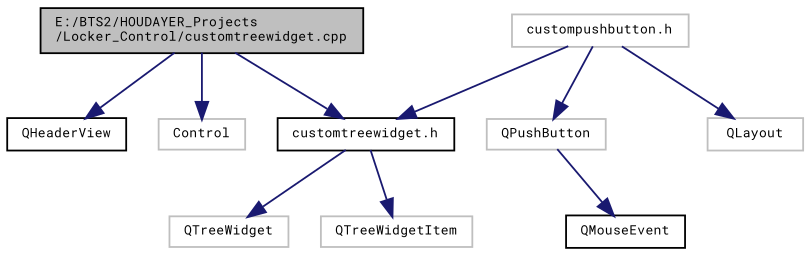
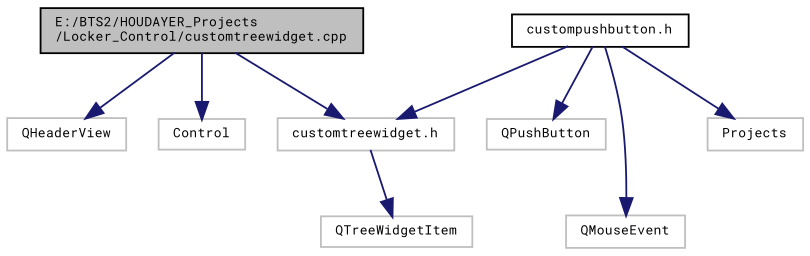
  digraph {
    fontname="Roboto Mono"
    node [color=grey75 fontname="Roboto Mono" fontsize=7 shape=record]
    edge [color=midnightblue fontname="Roboto Mono" fontsize=7 labelfontname=Helvetica labelfontsize=7 style=solid]
    n1 [color=black fillcolor=grey75 fontcolor=black height=0.2 label="E:/BTS2/HOUDAYER_Projects\l/Locker_Control/customtreewidget.cpp" style=filled width=0.4]
-   n2 [color=black height=0.2 label="customtreewidget.h" width=0.4]
-   n3 [color=black height=0.2 label=QHeaderView width=0.4]
+   n2 [height=0.2 label="customtreewidget.h" width=0.4]
+   n3 [height=0.2 label=QHeaderView width=0.4]
    n4 [height=0.2 label=Control width=0.4]
-   n5 [height=0.2 label=QTreeWidget width=0.4]
    n6 [height=0.2 label=QTreeWidgetItem width=0.4]
-   n7 [height=0.2 label="custompushbutton.h" width=0.4]
+   n7 [color=black height=0.2 label="custompushbutton.h" width=0.4]
    n8 [height=0.2 label=QPushButton width=0.4]
-   n9 [color=black height=0.2 label=QMouseEvent width=0.4]
-   n10 [height=0.2 label=QLayout width=0.4]
+   n9 [height=0.2 label=QMouseEvent width=0.4]
+   n10 [height=0.2 label=Projects width=0.4]
    n1 -> n2
    n1 -> n3
    n1 -> n4
-   n2 -> n5
    n2 -> n6
    n7 -> n2
    n7 -> n8
-   n8 -> n9
+   n7 -> n9
    n7 -> n10
  }
